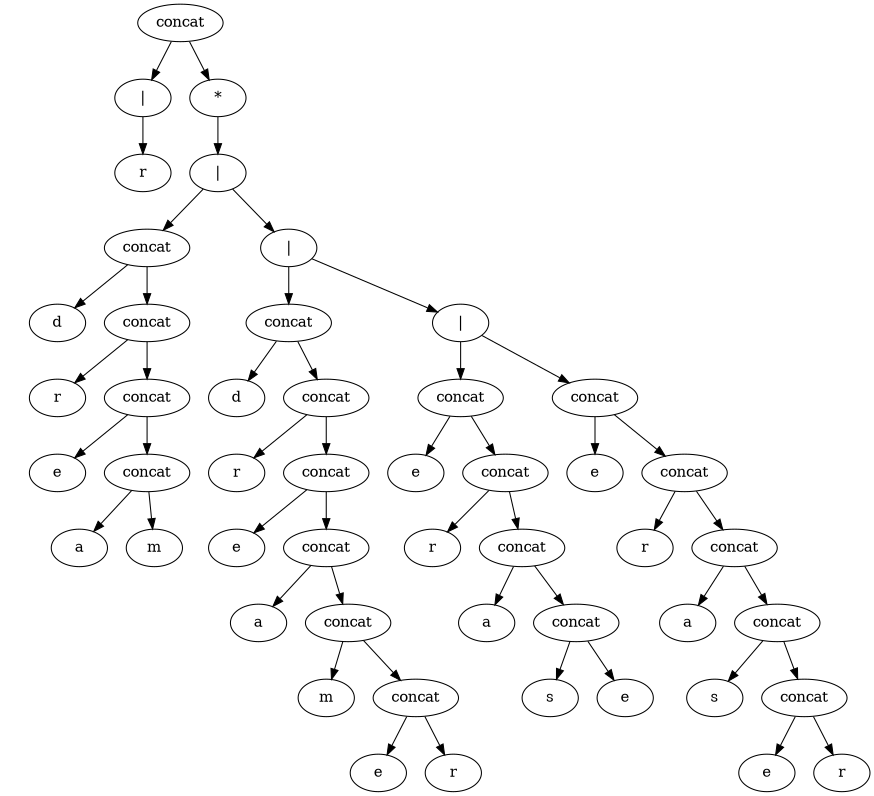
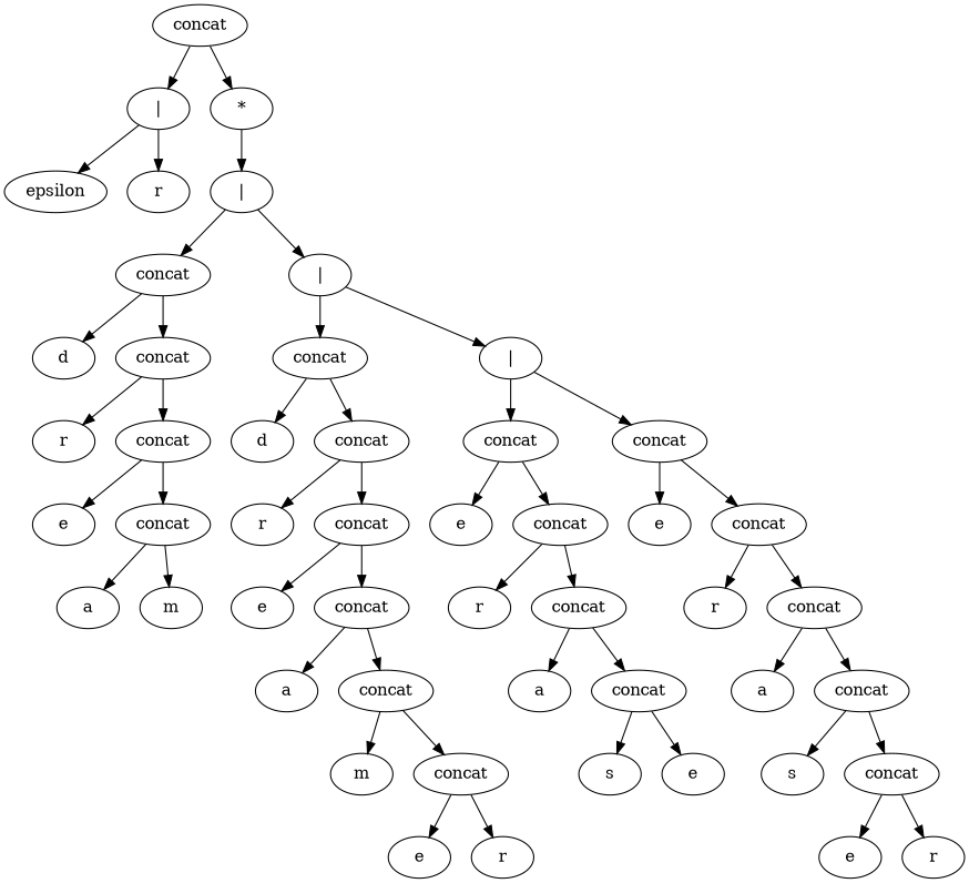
  digraph {
    n1 [label=concat]
    n2 [label="|"]
    n3 [label="*"]
+   n4 [label=epsilon]
    n5 [label=r]
    n6 [label="|"]
    n7 [label=concat]
    n8 [label="|"]
    n9 [label=d]
    n10 [label=concat]
    n11 [label=r]
    n12 [label=concat]
    n13 [label=e]
    n14 [label=concat]
    n15 [label=a]
    n16 [label=m]
    n17 [label=concat]
    n18 [label="|"]
    n19 [label=d]
    n20 [label=concat]
    n21 [label=r]
    n22 [label=concat]
    n23 [label=e]
    n24 [label=concat]
    n25 [label=a]
    n26 [label=concat]
    n27 [label=m]
    n28 [label=concat]
    n29 [label=e]
    n30 [label=r]
    n31 [label=concat]
    n32 [label=concat]
    n33 [label=e]
    n34 [label=concat]
    n35 [label=r]
    n36 [label=concat]
    n37 [label=a]
    n38 [label=concat]
    n39 [label=s]
    n40 [label=e]
    n41 [label=e]
    n42 [label=concat]
    n43 [label=r]
    n44 [label=concat]
    n45 [label=a]
    n46 [label=concat]
    n47 [label=s]
    n48 [label=concat]
    n49 [label=e]
    n50 [label=r]
    n1 -> n2
    n1 -> n3
+   n2 -> n4
    n2 -> n5
    n3 -> n6
    n6 -> n7
    n6 -> n8
    n7 -> n9
    n7 -> n10
    n8 -> n17
    n8 -> n18
    n10 -> n11
    n10 -> n12
    n12 -> n13
    n12 -> n14
    n14 -> n15
    n14 -> n16
    n17 -> n19
    n17 -> n20
    n18 -> n31
    n18 -> n32
    n20 -> n21
    n20 -> n22
    n22 -> n23
    n22 -> n24
    n24 -> n25
    n24 -> n26
    n26 -> n27
    n26 -> n28
    n28 -> n29
    n28 -> n30
    n31 -> n33
    n31 -> n34
    n32 -> n41
    n32 -> n42
    n34 -> n35
    n34 -> n36
    n36 -> n37
    n36 -> n38
    n38 -> n39
    n38 -> n40
    n42 -> n43
    n42 -> n44
    n44 -> n45
    n44 -> n46
    n46 -> n47
    n46 -> n48
    n48 -> n49
    n48 -> n50
  }
